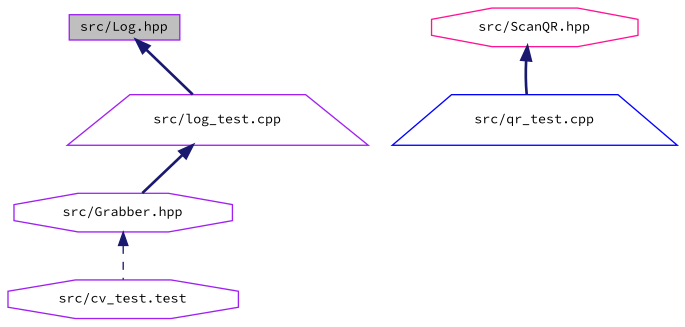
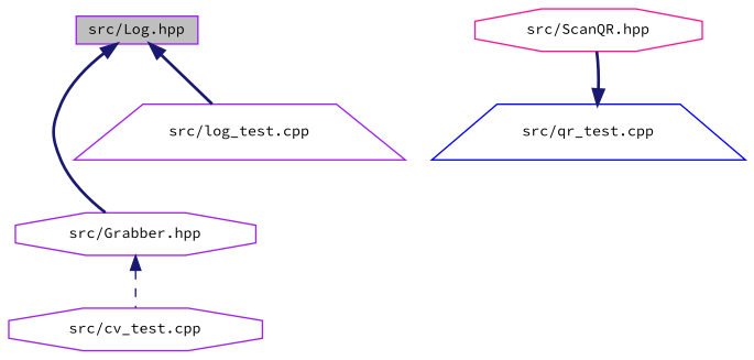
  digraph {
    fontname="Source Code Pro"
    node [color=purple fillcolor=white fontname="Source Code Pro" fontsize=10 shape=octagon style=filled]
    edge [color=midnightblue dir=back fontname="Source Code Pro" fontsize=10 labelfontname=Helvetica labelfontsize=10 style=bold]
    n1 [fillcolor=grey75 fontcolor=black height=0.2 label="src/Log.hpp" shape=box width=0.4]
    n2 [height=0.2 label="src/Grabber.hpp" width=0.4]
    n3 [height=0.2 label="src/log_test.cpp" shape=trapezium width=0.4]
-   n4 [height=0.2 label="src/cv_test.test" width=0.4]
+   n4 [height=0.2 label="src/cv_test.cpp" width=0.4]
    n5 [color=deeppink height=0.2 label="src/ScanQR.hpp" width=0.4]
    n6 [color=blue height=0.2 label="src/qr_test.cpp" shape=trapezium width=0.4]
-   n3 -> n2
+   n1 -> n2
    n1 -> n3
    n2 -> n4 [style=dashed]
-   n5 -> n6
+   n6 -> n5
  }
